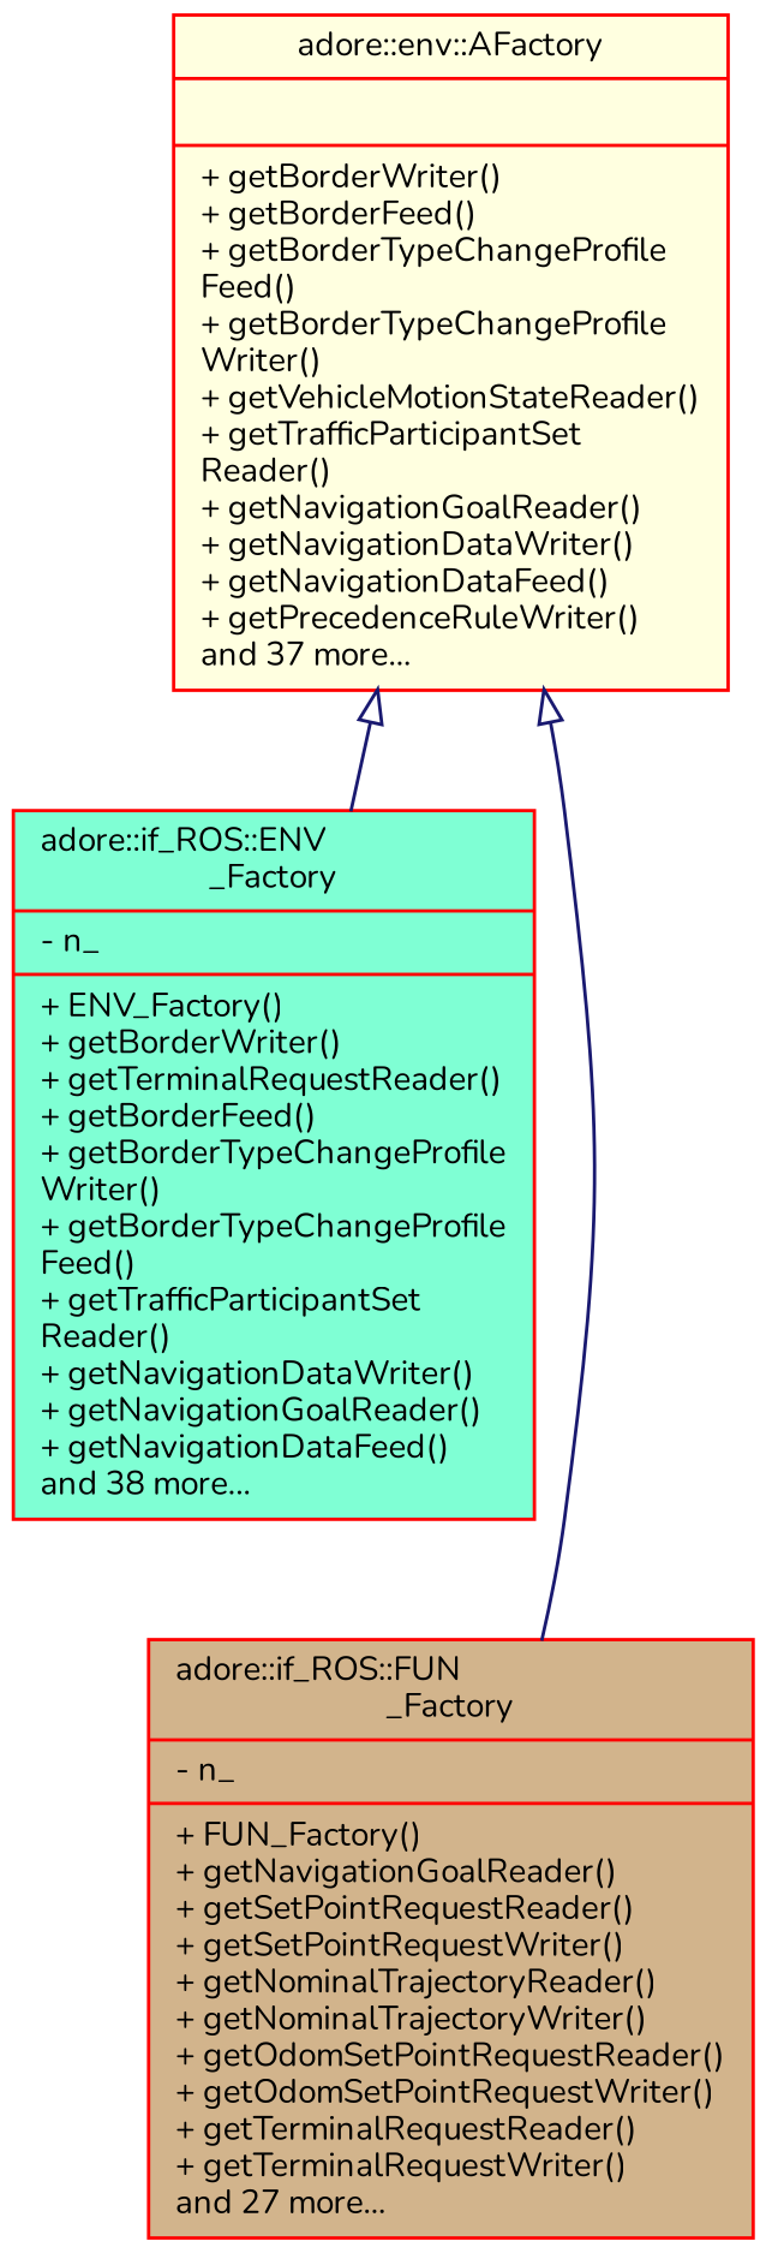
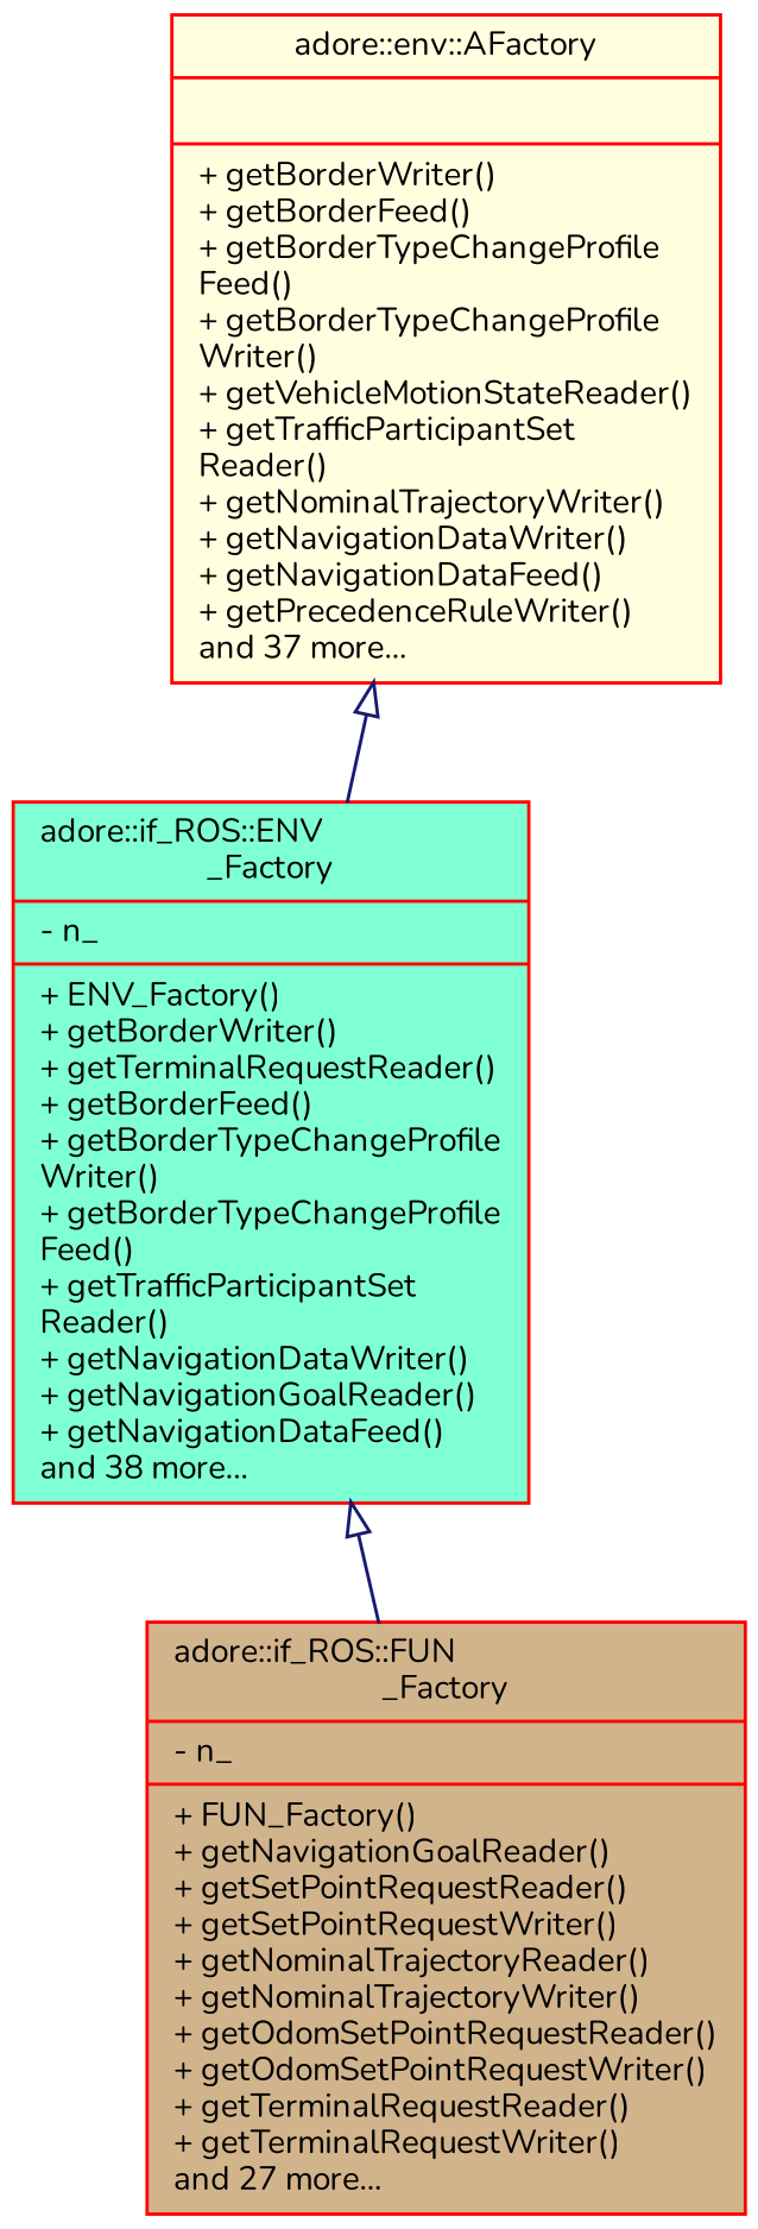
  digraph {
    fontname=Nunito
    node [color=red fontname=Nunito fontsize=10 shape=record style=filled]
    edge [arrowtail=onormal color=midnightblue dir=back fontname=Nunito fontsize=10 labelfontname=Helvetica labelfontsize=10 style=solid]
-   n1 [fillcolor=lightyellow fontcolor=black height=0.2 label="{adore::env::AFactory\n||+ getBorderWriter()\l+ getBorderFeed()\l+ getBorderTypeChangeProfile\lFeed()\l+ getBorderTypeChangeProfile\lWriter()\l+ getVehicleMotionStateReader()\l+ getTrafficParticipantSet\lReader()\l+ getNavigationGoalReader()\l+ getNavigationDataWriter()\l+ getNavigationDataFeed()\l+ getPrecedenceRuleWriter()\land 37 more...\l}" width=0.4]
+   n1 [fillcolor=lightyellow fontcolor=black height=0.2 label="{adore::env::AFactory\n||+ getBorderWriter()\l+ getBorderFeed()\l+ getBorderTypeChangeProfile\lFeed()\l+ getBorderTypeChangeProfile\lWriter()\l+ getVehicleMotionStateReader()\l+ getTrafficParticipantSet\lReader()\l+ getNominalTrajectoryWriter()\l+ getNavigationDataWriter()\l+ getNavigationDataFeed()\l+ getPrecedenceRuleWriter()\land 37 more...\l}" width=0.4]
    n2 [fillcolor=aquamarine height=0.2 label="{adore::if_ROS::ENV\l_Factory\n|- n_\l|+ ENV_Factory()\l+ getBorderWriter()\l+ getTerminalRequestReader()\l+ getBorderFeed()\l+ getBorderTypeChangeProfile\lWriter()\l+ getBorderTypeChangeProfile\lFeed()\l+ getTrafficParticipantSet\lReader()\l+ getNavigationDataWriter()\l+ getNavigationGoalReader()\l+ getNavigationDataFeed()\land 38 more...\l}" width=0.4]
    n3 [fillcolor=tan height=0.2 label="{adore::if_ROS::FUN\l_Factory\n|- n_\l|+ FUN_Factory()\l+ getNavigationGoalReader()\l+ getSetPointRequestReader()\l+ getSetPointRequestWriter()\l+ getNominalTrajectoryReader()\l+ getNominalTrajectoryWriter()\l+ getOdomSetPointRequestReader()\l+ getOdomSetPointRequestWriter()\l+ getTerminalRequestReader()\l+ getTerminalRequestWriter()\land 27 more...\l}" width=0.4]
    n1 -> n2
-   n1 -> n3
+   n2 -> n3
  }
